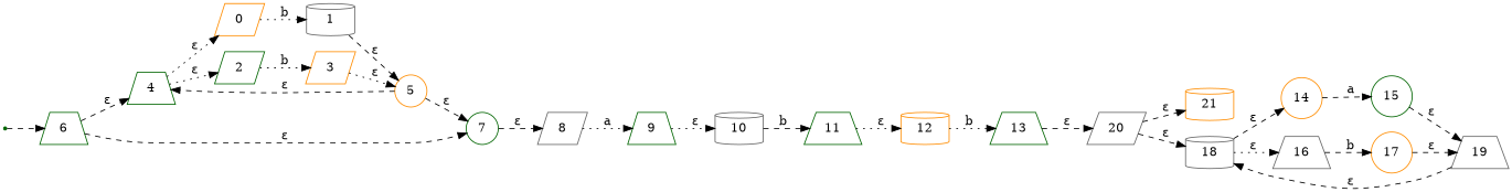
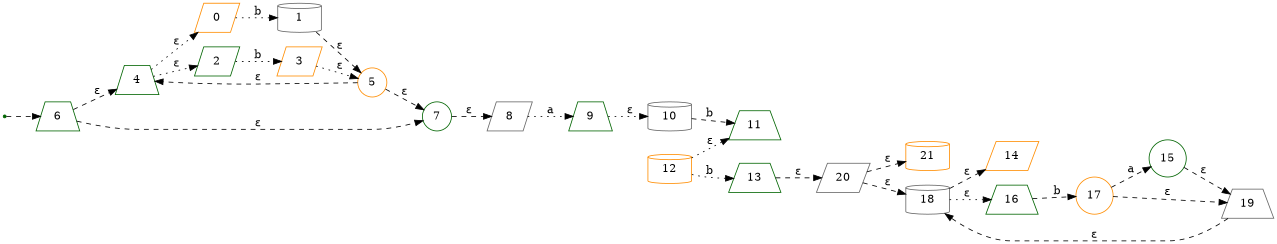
  digraph {
    rankdir=LR
    node [color=darkgreen shape=trapezium]
    edge [style=dashed]
    Start [shape=point]
    6
    4
    7 [shape=circle]
    21 [color=darkorange shape=cylinder]
    0 [color=darkorange shape=parallelogram]
    2 [shape=parallelogram]
    8 [color=gray40 shape=parallelogram]
    1 [color=gray40 shape=cylinder]
    5 [color=darkorange shape=circle]
    3 [color=darkorange shape=parallelogram]
    9
    10 [color=gray40 shape=cylinder]
    11
    12 [color=darkorange shape=cylinder]
    13
    20 [color=gray40 shape=parallelogram]
    18 [color=gray40 shape=cylinder]
-   14 [color=darkorange shape=circle]
+   14 [color=darkorange shape=parallelogram]
    15 [shape=circle]
    19 [color=gray40]
    17 [color=darkorange shape=circle]
-   16 [color=gray40]
+   16
    Start -> 6
    6 -> 4 [label="ε"]
    6 -> 7 [label="ε"]
    4 -> 0 [label="ε" style=dotted]
    4 -> 2 [label="ε" style=dotted]
    7 -> 8 [label="ε"]
    0 -> 1 [label=b style=dotted]
    2 -> 3 [label=b style=dotted]
    8 -> 9 [label=a style=dotted]
    1 -> 5 [label="ε"]
    5 -> 4 [label="ε"]
    5 -> 7 [label="ε"]
    3 -> 5 [label="ε" style=dotted]
    9 -> 10 [label="ε" style=dotted]
    10 -> 11 [label=b]
-   11 -> 12 [label="ε" style=dotted]
+   12 -> 11 [label="ε" style=dotted]
    12 -> 13 [label=b style=dotted]
    13 -> 20 [label="ε"]
    20 -> 21 [label="ε"]
    20 -> 18 [label="ε"]
    18 -> 14 [label="ε"]
    18 -> 16 [label="ε" style=dotted]
-   14 -> 15 [label=a]
+   17 -> 15 [label=a]
    15 -> 19 [label="ε"]
    19 -> 18 [label="ε"]
    17 -> 19 [label="ε"]
    16 -> 17 [label=b]
  }
